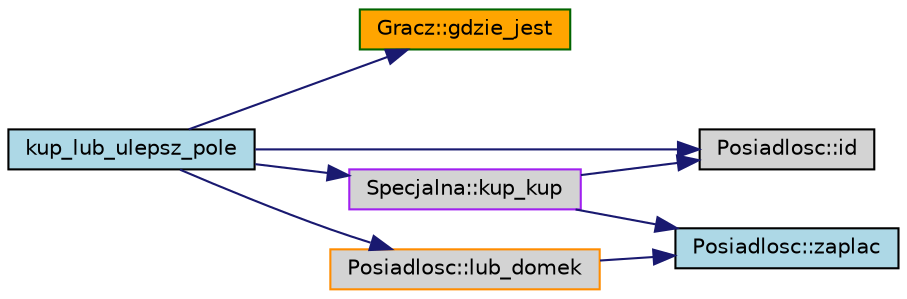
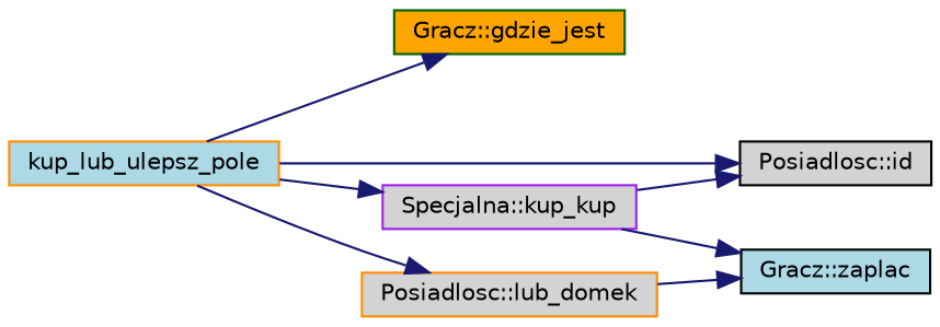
  digraph {
    rankdir=LR
    node [color=darkorange fillcolor=lightgrey fontname=Helvetica fontsize=10 shape=record style=filled]
    edge [color=midnightblue fontname=Helvetica fontsize=10 labelfontname=Helvetica labelfontsize=10 style=solid]
-   n1 [color=black fillcolor=lightblue fontcolor=black height=0.2 label=kup_lub_ulepsz_pole width=0.4]
+   n1 [fillcolor=lightblue fontcolor=black height=0.2 label=kup_lub_ulepsz_pole width=0.4]
    n2 [color=darkgreen fillcolor=orange height=0.2 label="Gracz::gdzie_jest" width=0.4]
    n3 [color=black height=0.2 label="Posiadlosc::id" width=0.4]
    n4 [height=0.2 label="Posiadlosc::lub_domek" width=0.4]
    n5 [color=purple height=0.2 label="Specjalna::kup_kup" width=0.4]
-   n6 [color=black fillcolor=lightblue height=0.2 label="Posiadlosc::zaplac" width=0.4]
+   n6 [color=black fillcolor=lightblue height=0.2 label="Gracz::zaplac" width=0.4]
    n1 -> n2
    n1 -> n3
    n1 -> n4
    n1 -> n5
    n4 -> n6
    n5 -> n3
    n5 -> n6
  }
